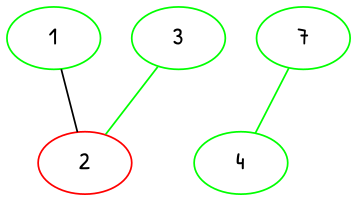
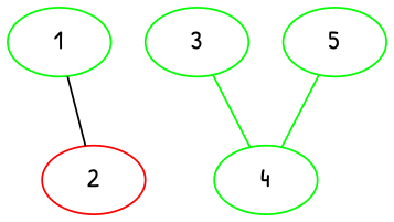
  graph {
    fontname="Patrick Hand"
    node [color=green fontname="Patrick Hand"]
    edge [color=green fontname="Patrick Hand"]
    2 [color=red]
    3
    4
    1
-   5 [label=7]
-   3 -- 2
+   5
+   3 -- 4
    1 -- 2 [color=""]
    5 -- 4
  }
